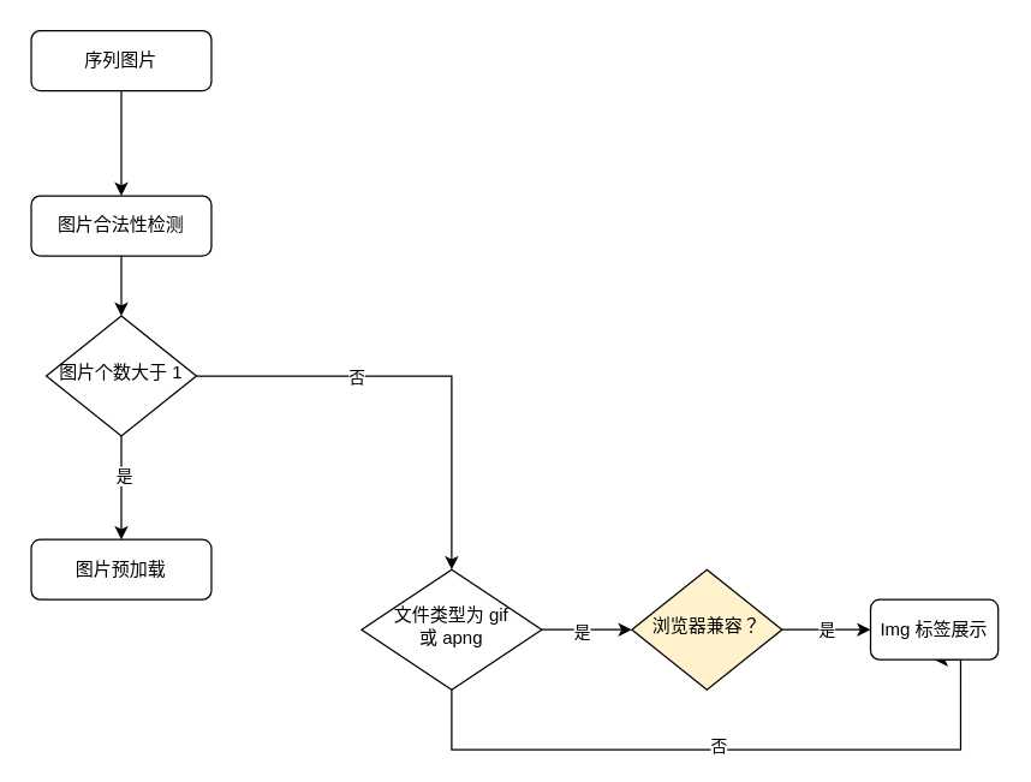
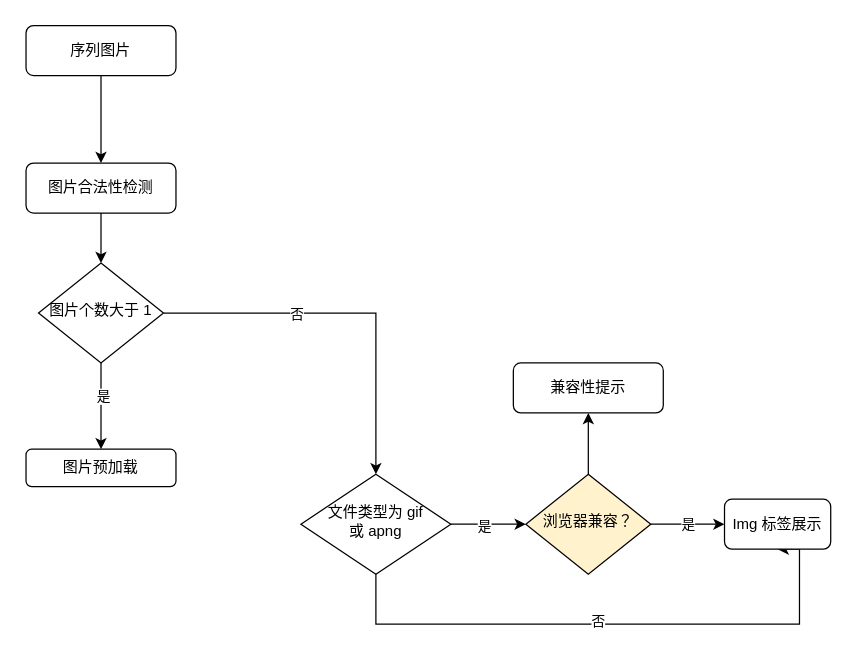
  <mxCell id="0" />
  <mxCell id="1" parent="0" />
  <mxCell id="2" style="edgeStyle=orthogonalEdgeStyle;rounded=0;orthogonalLoop=1;jettySize=auto;html=1;entryX=0.5;entryY=0;entryDx=0;entryDy=0;" edge="1" parent="1" source="3" target="20"><mxGeometry relative="1" as="geometry" /></mxCell>
  <mxCell id="3" value="序列图片" style="rounded=1;whiteSpace=wrap;html=1;fontSize=12;glass=0;strokeWidth=1;shadow=0;" parent="1" vertex="1"><mxGeometry x="20" y="20" width="120" height="40" as="geometry" /></mxCell>
  <mxCell id="4" style="edgeStyle=orthogonalEdgeStyle;rounded=0;orthogonalLoop=1;jettySize=auto;html=1;entryX=0;entryY=0.5;entryDx=0;entryDy=0;" parent="1" source="8" target="12" edge="1"><mxGeometry relative="1" as="geometry" /></mxCell>
  <mxCell id="5" value="是" style="edgeLabel;html=1;align=center;verticalAlign=middle;resizable=0;points=[];" parent="4" vertex="1" connectable="0"><mxGeometry x="-0.15" y="-1" relative="1" as="geometry"><mxPoint as="offset" /></mxGeometry></mxCell>
  <mxCell id="6" style="edgeStyle=orthogonalEdgeStyle;rounded=0;orthogonalLoop=1;jettySize=auto;html=1;entryX=0.5;entryY=1;entryDx=0;entryDy=0;" edge="1" parent="1" source="8" target="9"><mxGeometry relative="1" as="geometry"><Array as="points"><mxPoint x="300" y="499" /><mxPoint x="639" y="499" /></Array></mxGeometry></mxCell>
  <mxCell id="7" value="否" style="edgeLabel;html=1;align=center;verticalAlign=middle;resizable=0;points=[];" vertex="1" connectable="0" parent="6"><mxGeometry x="-0.049" y="3" relative="1" as="geometry"><mxPoint as="offset" /></mxGeometry></mxCell>
  <mxCell id="8" value="文件类型为 gif&lt;br&gt;或 apng" style="rhombus;whiteSpace=wrap;html=1;shadow=0;fontFamily=Helvetica;fontSize=12;align=center;strokeWidth=1;spacing=6;spacingTop=-4;" parent="1" vertex="1"><mxGeometry x="240" y="379" width="120" height="80" as="geometry" /></mxCell>
  <mxCell id="9" value="Img 标签展示" style="rounded=1;whiteSpace=wrap;html=1;fontSize=12;glass=0;strokeWidth=1;shadow=0;" parent="1" vertex="1"><mxGeometry x="579" y="399" width="85" height="40" as="geometry" /></mxCell>
  <mxCell id="10" value="是" style="edgeStyle=orthogonalEdgeStyle;rounded=0;orthogonalLoop=1;jettySize=auto;html=1;exitX=1;exitY=0.5;exitDx=0;exitDy=0;entryX=0;entryY=0.5;entryDx=0;entryDy=0;" parent="1" source="12" target="9" edge="1"><mxGeometry relative="1" as="geometry" /></mxCell>
+ <mxCell id="11" style="edgeStyle=orthogonalEdgeStyle;rounded=0;orthogonalLoop=1;jettySize=auto;html=1;entryX=0.5;entryY=1;entryDx=0;entryDy=0;" edge="1" parent="1" source="12" target="18"><mxGeometry relative="1" as="geometry" /></mxCell>
  <mxCell id="12" value="浏览器兼容？" style="rhombus;whiteSpace=wrap;html=1;shadow=0;fontFamily=Helvetica;fontSize=12;align=center;strokeWidth=1;spacing=6;spacingTop=-4;fillColor=#fff2cc;" parent="1" vertex="1"><mxGeometry x="420" y="379" width="100" height="80" as="geometry" /></mxCell>
  <mxCell id="13" style="edgeStyle=orthogonalEdgeStyle;rounded=0;orthogonalLoop=1;jettySize=auto;html=1;exitX=1;exitY=0.5;exitDx=0;exitDy=0;entryX=0.5;entryY=0;entryDx=0;entryDy=0;" edge="1" parent="1" source="17" target="8"><mxGeometry relative="1" as="geometry"><mxPoint x="190" y="289" as="sourcePoint" /></mxGeometry></mxCell>
  <mxCell id="14" value="否" style="edgeLabel;html=1;align=center;verticalAlign=middle;resizable=0;points=[];" vertex="1" connectable="0" parent="13"><mxGeometry x="-0.288" relative="1" as="geometry"><mxPoint as="offset" /></mxGeometry></mxCell>
  <mxCell id="15" style="edgeStyle=orthogonalEdgeStyle;rounded=0;orthogonalLoop=1;jettySize=auto;html=1;entryX=0.5;entryY=0;entryDx=0;entryDy=0;" edge="1" parent="1" source="17" target="21"><mxGeometry relative="1" as="geometry"><mxPoint x="80" y="379" as="targetPoint" /></mxGeometry></mxCell>
  <mxCell id="16" value="是" style="edgeLabel;html=1;align=center;verticalAlign=middle;resizable=0;points=[];" vertex="1" connectable="0" parent="15"><mxGeometry x="-0.258" y="1" relative="1" as="geometry"><mxPoint as="offset" /></mxGeometry></mxCell>
  <mxCell id="17" value="图片个数大于 1" style="rhombus;whiteSpace=wrap;html=1;shadow=0;fontFamily=Helvetica;fontSize=12;align=center;strokeWidth=1;spacing=6;spacingTop=-4;" parent="1" vertex="1"><mxGeometry x="30" y="210" width="100" height="80" as="geometry" /></mxCell>
+ <mxCell id="18" value="兼容性提示" style="rounded=1;whiteSpace=wrap;html=1;fontSize=12;glass=0;strokeWidth=1;shadow=0;" vertex="1" parent="1"><mxGeometry x="410" y="290" width="120" height="40" as="geometry" /></mxCell>
  <mxCell id="19" style="edgeStyle=orthogonalEdgeStyle;rounded=0;orthogonalLoop=1;jettySize=auto;html=1;exitX=0.5;exitY=1;exitDx=0;exitDy=0;entryX=0.5;entryY=0;entryDx=0;entryDy=0;" edge="1" parent="1" source="20" target="17"><mxGeometry relative="1" as="geometry" /></mxCell>
  <mxCell id="20" value="图片合法性检测" style="rounded=1;whiteSpace=wrap;html=1;fontSize=12;glass=0;strokeWidth=1;shadow=0;" vertex="1" parent="1"><mxGeometry x="20" y="130" width="120" height="40" as="geometry" /></mxCell>
- <mxCell id="21" value="图片预加载" style="rounded=1;whiteSpace=wrap;html=1;fontSize=12;glass=0;strokeWidth=1;shadow=0;" vertex="1" parent="1"><mxGeometry x="20" y="359" width="120" height="40" as="geometry" /></mxCell>
+ <mxCell id="21" value="图片预加载" style="rounded=1;whiteSpace=wrap;html=1;fontSize=12;glass=0;strokeWidth=1;shadow=0;" vertex="1" parent="1"><mxGeometry x="20" y="359" width="120" height="30" as="geometry" /></mxCell>
